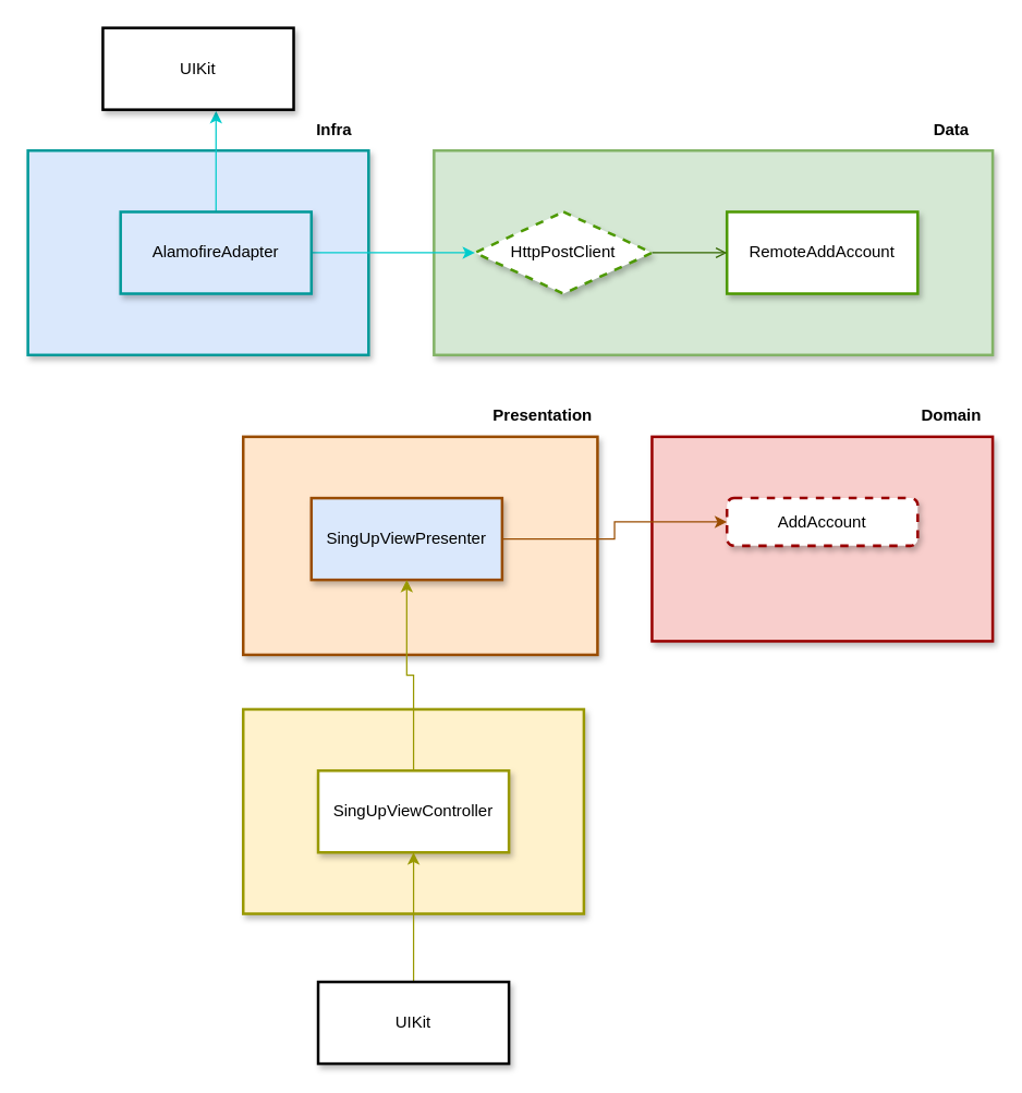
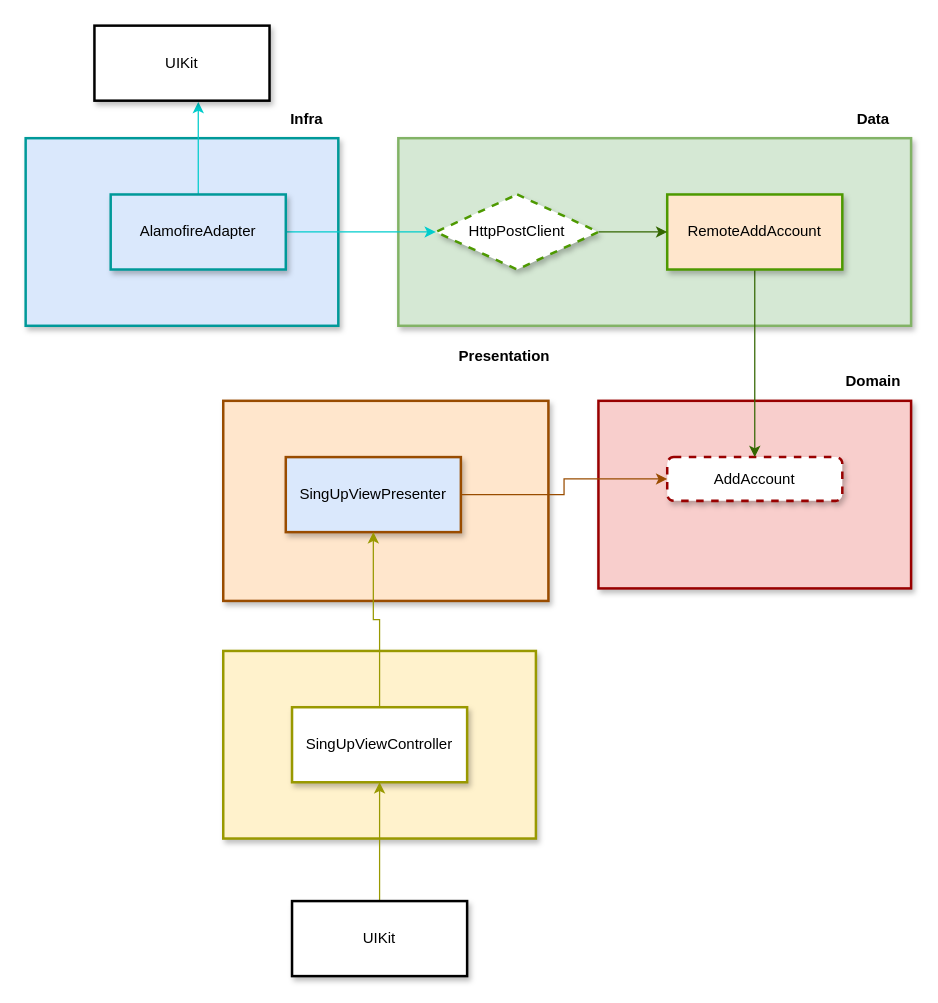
  <mxCell id="0" />
  <mxCell id="1" parent="0" />
  <mxCell id="2" value="" style="rounded=0;whiteSpace=wrap;html=1;shadow=1;strokeWidth=2;fillColor=#ffe6cc;strokeColor=#994C00;" vertex="1" parent="1"><mxGeometry x="178" y="320" width="260" height="160" as="geometry" /></mxCell>
  <mxCell id="3" value="SingUpViewPresenter" style="rounded=0;whiteSpace=wrap;html=1;shadow=1;strokeWidth=2;strokeColor=#994C00;fillColor=#dae8fc;" vertex="1" parent="2"><mxGeometry x="50" y="45" width="140" height="60" as="geometry" /></mxCell>
- <mxCell id="4" value="Presentation" style="text;html=1;strokeColor=none;fillColor=none;align=center;verticalAlign=middle;whiteSpace=wrap;rounded=0;shadow=1;fontStyle=1" vertex="1" parent="1"><mxGeometry x="368" y="290" width="60" height="30" as="geometry" /></mxCell>
+ <mxCell id="4" value="Presentation" style="text;html=1;strokeColor=none;fillColor=none;align=center;verticalAlign=middle;whiteSpace=wrap;rounded=0;shadow=1;fontStyle=1" vertex="1" parent="1"><mxGeometry x="373" y="270" width="60" height="30" as="geometry" /></mxCell>
  <mxCell id="5" value="" style="rounded=0;whiteSpace=wrap;html=1;shadow=1;strokeWidth=2;fillColor=#fff2cc;strokeColor=#999900;" vertex="1" parent="1"><mxGeometry x="178" y="520" width="250" height="150" as="geometry" /></mxCell>
  <mxCell id="6" style="edgeStyle=orthogonalEdgeStyle;rounded=0;orthogonalLoop=1;jettySize=auto;html=1;exitX=0.5;exitY=0;exitDx=0;exitDy=0;entryX=0.5;entryY=1;entryDx=0;entryDy=0;strokeColor=#999900;" edge="1" parent="1" source="7" target="3"><mxGeometry relative="1" as="geometry" /></mxCell>
  <mxCell id="7" value="SingUpViewController" style="rounded=0;whiteSpace=wrap;html=1;shadow=1;strokeWidth=2;strokeColor=#999900;" vertex="1" parent="1"><mxGeometry x="233" y="565" width="140" height="60" as="geometry" /></mxCell>
  <mxCell id="8" style="edgeStyle=orthogonalEdgeStyle;rounded=0;orthogonalLoop=1;jettySize=auto;html=1;entryX=0.5;entryY=1;entryDx=0;entryDy=0;strokeColor=#999900;" edge="1" parent="1" source="9" target="7"><mxGeometry relative="1" as="geometry" /></mxCell>
  <mxCell id="9" value="UIKit" style="rounded=0;whiteSpace=wrap;html=1;shadow=1;strokeWidth=2;strokeColor=#000000;" vertex="1" parent="1"><mxGeometry x="233" y="720" width="140" height="60" as="geometry" /></mxCell>
  <mxCell id="10" value="" style="rounded=0;whiteSpace=wrap;html=1;shadow=1;strokeWidth=2;fillColor=#f8cecc;strokeColor=#990000;" vertex="1" parent="1"><mxGeometry x="478" y="320" width="250" height="150" as="geometry" /></mxCell>
  <mxCell id="11" value="AddAccount" style="rounded=1;whiteSpace=wrap;html=1;shadow=1;strokeWidth=2;strokeColor=#990000;dashed=1;" vertex="1" parent="1"><mxGeometry x="533" y="365" width="140" height="35" as="geometry" /></mxCell>
  <mxCell id="12" value="Domain" style="text;html=1;strokeColor=none;fillColor=none;align=center;verticalAlign=middle;whiteSpace=wrap;rounded=0;shadow=1;fontStyle=1" vertex="1" parent="1"><mxGeometry x="668" y="290" width="60" height="30" as="geometry" /></mxCell>
  <mxCell id="13" style="edgeStyle=orthogonalEdgeStyle;rounded=0;orthogonalLoop=1;jettySize=auto;html=1;entryX=0;entryY=0.5;entryDx=0;entryDy=0;strokeColor=#994C00;" edge="1" parent="1" source="3" target="11"><mxGeometry relative="1" as="geometry" /></mxCell>
  <mxCell id="14" value="" style="rounded=0;whiteSpace=wrap;html=1;shadow=1;strokeWidth=2;fillColor=#d5e8d4;strokeColor=#82b366;" vertex="1" parent="1"><mxGeometry x="318" y="110" width="410" height="150" as="geometry" /></mxCell>
- <mxCell id="16" value="RemoteAddAccount" style="rounded=0;whiteSpace=wrap;html=1;shadow=1;strokeWidth=2;strokeColor=#4D9900;" vertex="1" parent="1"><mxGeometry x="533" y="155" width="140" height="60" as="geometry" /></mxCell>
+ <mxCell id="15" style="edgeStyle=orthogonalEdgeStyle;rounded=0;orthogonalLoop=1;jettySize=auto;html=1;entryX=0.5;entryY=0;entryDx=0;entryDy=0;strokeColor=#336600;" edge="1" parent="1" source="16" target="11"><mxGeometry relative="1" as="geometry" /></mxCell>
+ <mxCell id="16" value="RemoteAddAccount" style="rounded=0;whiteSpace=wrap;html=1;shadow=1;strokeWidth=2;strokeColor=#4D9900;fillColor=#ffe6cc;" vertex="1" parent="1"><mxGeometry x="533" y="155" width="140" height="60" as="geometry" /></mxCell>
  <mxCell id="17" value="Data" style="text;html=1;strokeColor=none;fillColor=none;align=center;verticalAlign=middle;whiteSpace=wrap;rounded=0;shadow=1;fontStyle=1" vertex="1" parent="1"><mxGeometry x="668" y="80" width="60" height="30" as="geometry" /></mxCell>
- <mxCell id="18" style="edgeStyle=orthogonalEdgeStyle;rounded=0;orthogonalLoop=1;jettySize=auto;html=1;entryX=0;entryY=0.5;entryDx=0;entryDy=0;strokeColor=#336600;endArrow=open;" edge="1" parent="1" source="19" target="16"><mxGeometry relative="1" as="geometry" /></mxCell>
+ <mxCell id="18" style="edgeStyle=orthogonalEdgeStyle;rounded=0;orthogonalLoop=1;jettySize=auto;html=1;entryX=0;entryY=0.5;entryDx=0;entryDy=0;strokeColor=#336600;" edge="1" parent="1" source="19" target="16"><mxGeometry relative="1" as="geometry" /></mxCell>
  <mxCell id="19" value="HttpPostClient" style="rhombus;whiteSpace=wrap;html=1;shadow=1;strokeWidth=2;strokeColor=#4D9900;dashed=1;" vertex="1" parent="1"><mxGeometry x="348" y="155" width="130" height="60" as="geometry" /></mxCell>
  <mxCell id="20" value="" style="rounded=0;whiteSpace=wrap;html=1;shadow=1;strokeWidth=2;fillColor=#dae8fc;strokeColor=#009999;" vertex="1" parent="1"><mxGeometry x="20" y="110" width="250" height="150" as="geometry" /></mxCell>
  <mxCell id="21" style="edgeStyle=orthogonalEdgeStyle;rounded=0;orthogonalLoop=1;jettySize=auto;html=1;entryX=0;entryY=0.5;entryDx=0;entryDy=0;strokeColor=#00CCCC;" edge="1" parent="1" source="23" target="19"><mxGeometry relative="1" as="geometry" /></mxCell>
  <mxCell id="22" style="edgeStyle=orthogonalEdgeStyle;rounded=0;orthogonalLoop=1;jettySize=auto;html=1;entryX=0.593;entryY=1.017;entryDx=0;entryDy=0;entryPerimeter=0;strokeColor=#00CCCC;" edge="1" parent="1" source="23" target="25"><mxGeometry relative="1" as="geometry" /></mxCell>
  <mxCell id="23" value="AlamofireAdapter" style="rounded=0;whiteSpace=wrap;html=1;shadow=1;strokeWidth=2;strokeColor=#009999;fillColor=#dae8fc;" vertex="1" parent="1"><mxGeometry x="88" y="155" width="140" height="60" as="geometry" /></mxCell>
  <mxCell id="24" value="Infra" style="text;html=1;strokeColor=none;fillColor=none;align=center;verticalAlign=middle;whiteSpace=wrap;rounded=0;shadow=1;fontStyle=1" vertex="1" parent="1"><mxGeometry x="215" y="80" width="60" height="30" as="geometry" /></mxCell>
  <mxCell id="25" value="UIKit" style="rounded=0;whiteSpace=wrap;html=1;shadow=1;strokeWidth=2;strokeColor=#000000;" vertex="1" parent="1"><mxGeometry x="75" y="20" width="140" height="60" as="geometry" /></mxCell>
